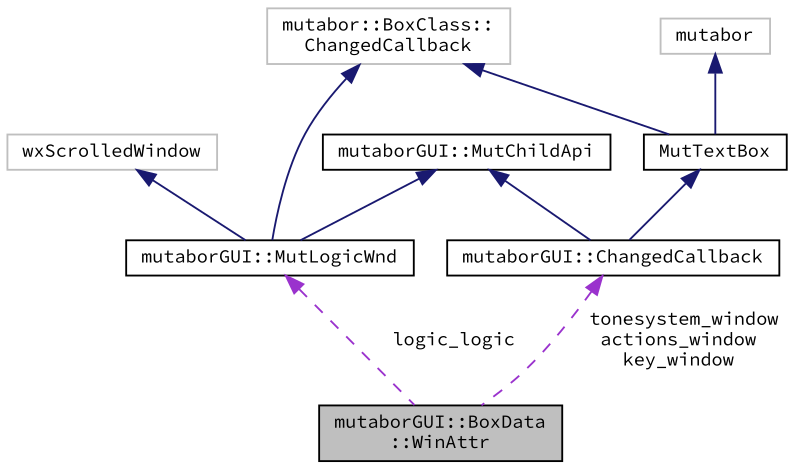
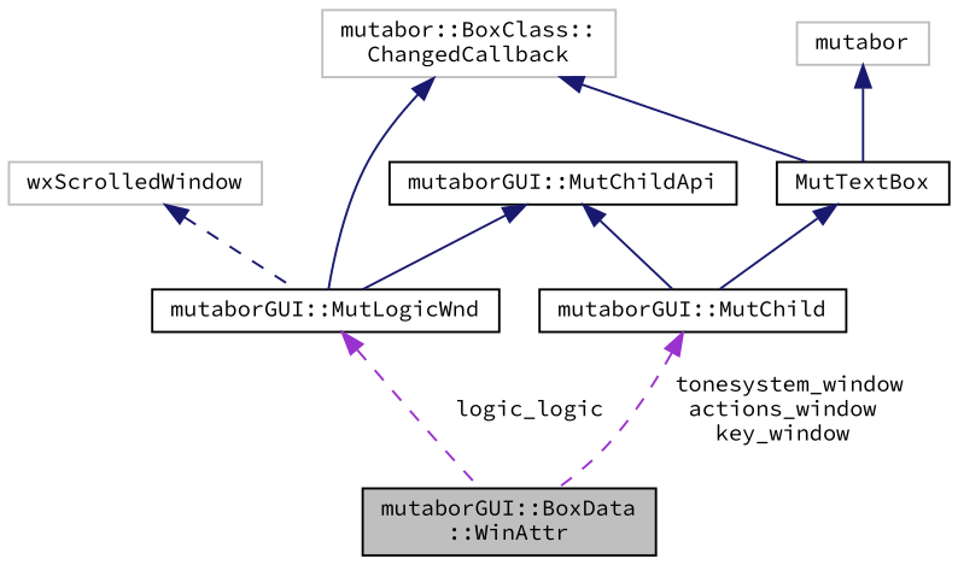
  digraph {
    fontname="Source Code Pro"
    rankdir=TB
    node [color=black fillcolor=white fontname="Source Code Pro" fontsize=10 shape=record style=filled]
    edge [color=midnightblue dir=back fontname="Source Code Pro" fontsize=10 labelfontname=Sans labelfontsize=10 style=solid]
    n1 [fillcolor=grey75 fontcolor=black height=0.2 label="mutaborGUI::BoxData\l::WinAttr" width=0.4]
    n2 [height=0.2 label="mutaborGUI::MutLogicWnd" width=0.4]
    n3 [color=grey75 height=0.2 label=wxScrolledWindow width=0.4]
    n4 [height=0.2 label="mutaborGUI::MutChildApi" width=0.4]
-   n5 [height=0.2 label="mutaborGUI::ChangedCallback" width=0.4]
+   n5 [height=0.2 label="mutaborGUI::MutChild" width=0.4]
    n6 [color=grey75 height=0.2 label="mutabor::BoxClass::\lChangedCallback" width=0.4]
    n7 [height=0.2 label=MutTextBox width=0.4]
    n8 [color=grey75 height=0.2 label=mutabor width=0.4]
    n2 -> n1 [color=darkorchid3 label=" logic_logic" style=dashed]
-   n3 -> n2
+   n3 -> n2 [style=dashed]
    n4 -> n2
    n4 -> n5
    n5 -> n1 [color=darkorchid3 label=" tonesystem_window\nactions_window\nkey_window" style=dashed]
    n6 -> n2
    n6 -> n7
    n7 -> n5
    n8 -> n7
  }
